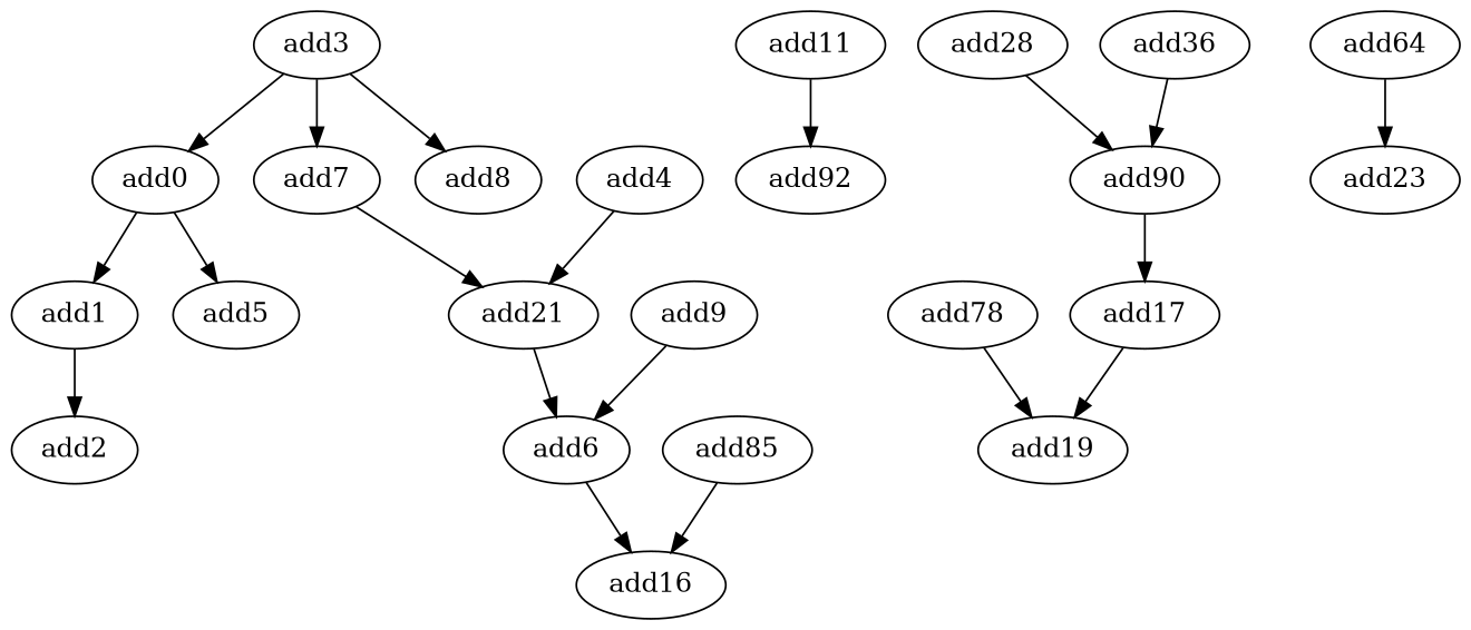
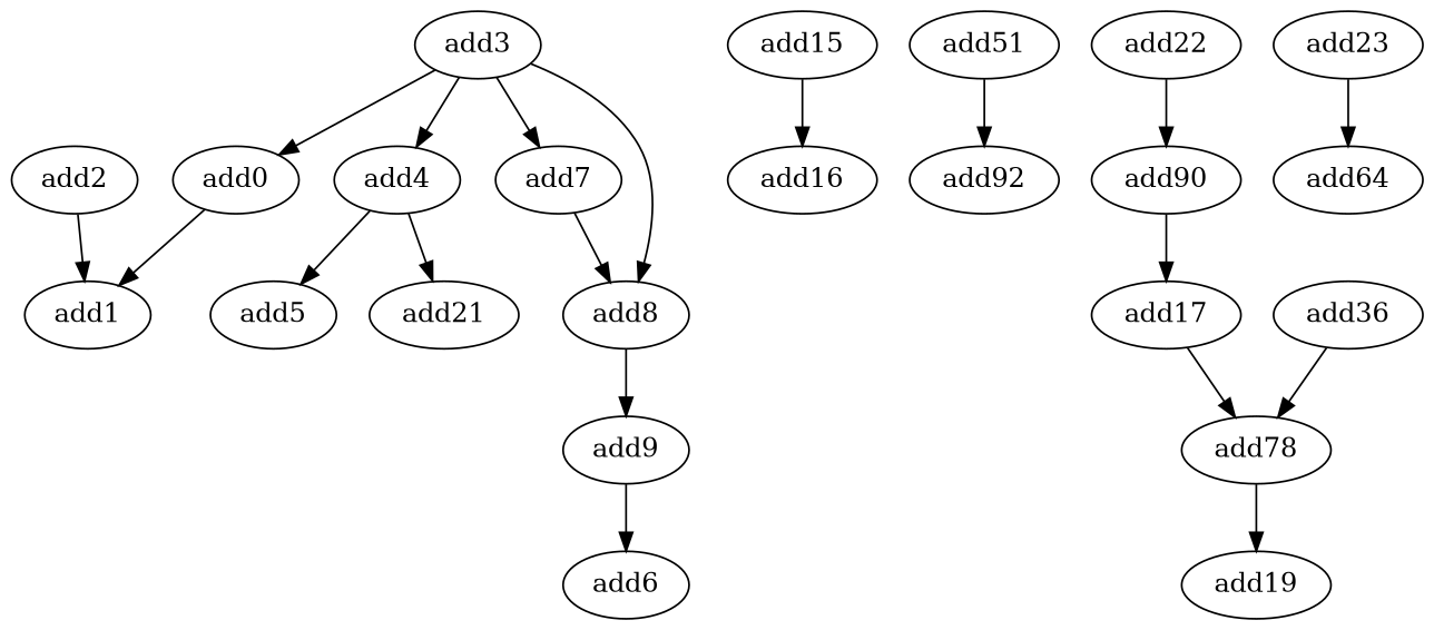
  digraph {
    node [opcode=add]
    add0
    add1
    add2
-   add15 [label=add85]
+   add15
    add16
    add3
    add4
    add7
    add8
    add5
    add21
    n12 [label=add92]
-   add11
+   add11 [label=add51]
    add9
    add6
    n16 [label=add78]
    add17
    n18 [label=add90]
-   add22 [label=add28]
+   add22
    add19
    n21 [label=add64]
    add23
    n23 [label=add36]
    add0 -> add1
-   add1 -> add2
+   add2 -> add1
    add15 -> add16
    add3 -> add0
+   add3 -> add4
    add3 -> add7
    add3 -> add8
-   add0 -> add5
+   add4 -> add5
    add4 -> add21
-   add7 -> add21
-   add21 -> add6
+   add7 -> add8
+   add8 -> add9
    add11 -> n12
    add9 -> add6
-   add6 -> add16
    n16 -> add19
-   add17 -> add19
+   add17 -> n16
    n18 -> add17
    add22 -> n18
-   n21 -> add23
-   n23 -> n18
+   add23 -> n21
+   n23 -> n16
  }
